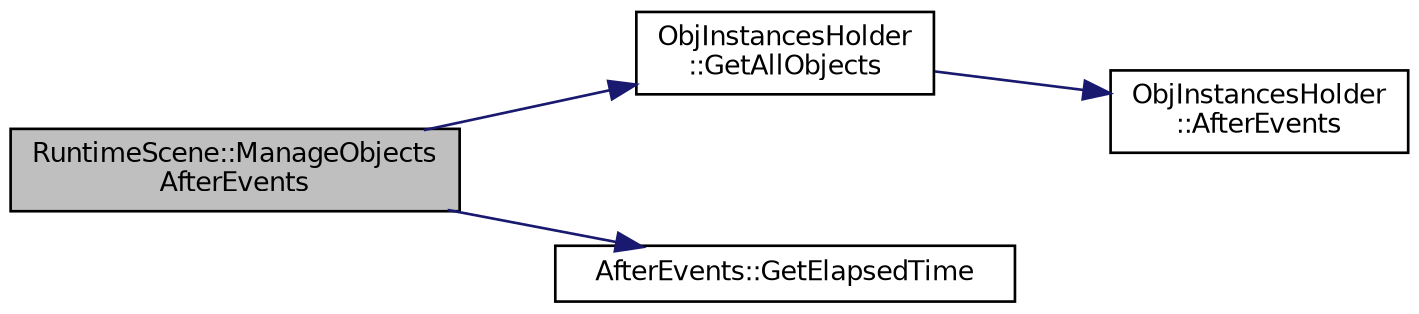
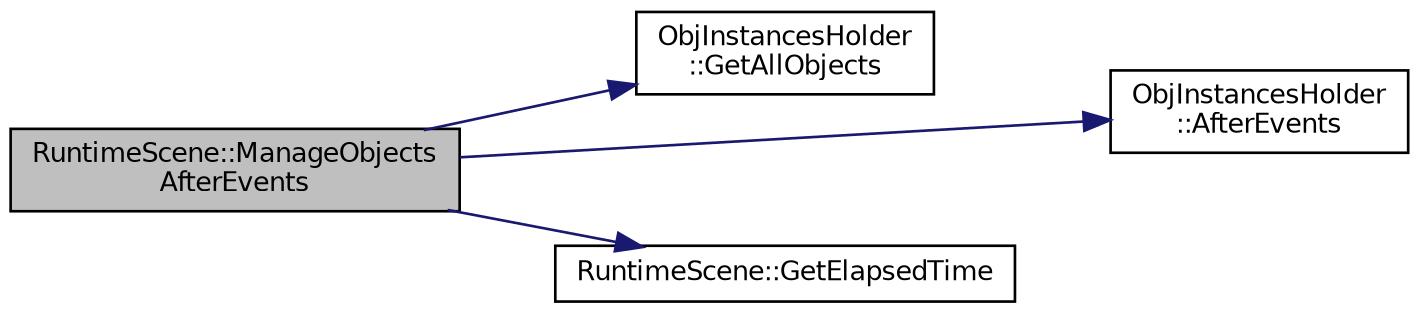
  digraph {
    rankdir=LR
    node [color=black fillcolor=white fontname=Helvetica fontsize=10 shape=record style=filled]
    edge [color=midnightblue fontname=Helvetica fontsize=10 labelfontname=Helvetica labelfontsize=10 style=solid]
    n1 [fillcolor=grey75 fontcolor=black height=0.2 label="RuntimeScene::ManageObjects\lAfterEvents" width=0.4]
    n2 [height=0.2 label="ObjInstancesHolder\l::GetAllObjects" width=0.4]
    n3 [height=0.2 label="ObjInstancesHolder\l::AfterEvents" width=0.4]
-   n4 [height=0.2 label="AfterEvents::GetElapsedTime" width=0.4]
+   n4 [height=0.2 label="RuntimeScene::GetElapsedTime" width=0.4]
    n1 -> n2
-   n2 -> n3
+   n1 -> n3
    n1 -> n4
  }
